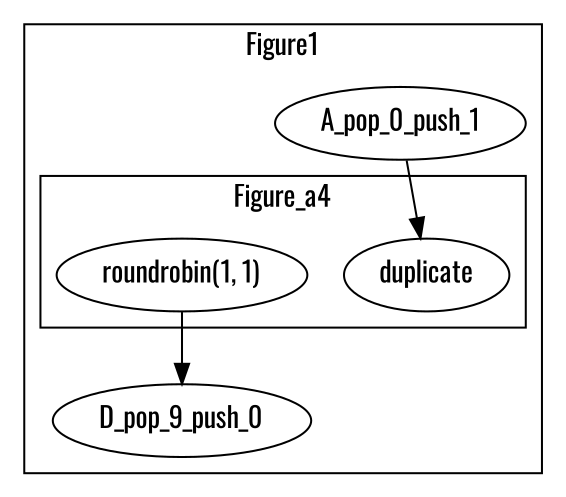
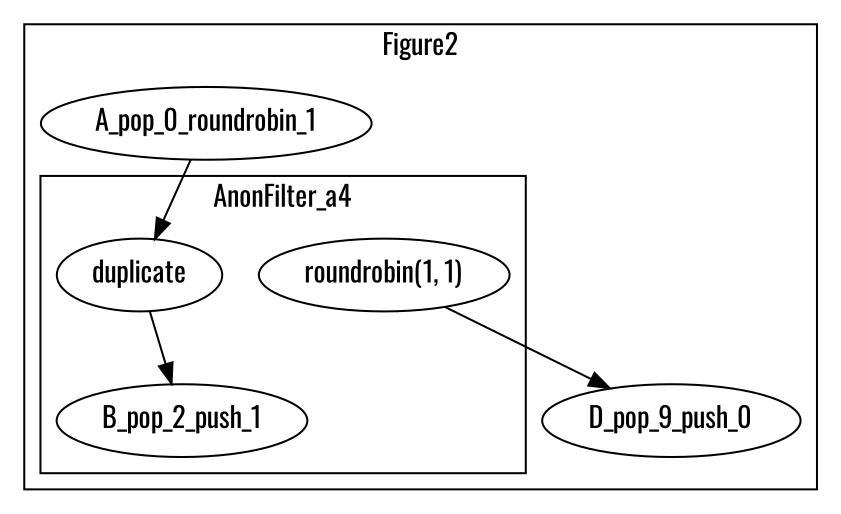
  digraph {
    fontname=Oswald
    node [fontname=Oswald]
    edge [fontname=Oswald]
    n1 [label=duplicate]
+   n2 [label=B_pop_2_push_1]
    n3 [label="roundrobin(1, 1)"]
-   n4 [label=A_pop_0_push_1]
+   n4 [label=A_pop_0_roundrobin_1]
    n5 [label=D_pop_9_push_0]
    subgraph cluster_1 {
-     label=Figure1
+     label=Figure2
      n4
      n5
      subgraph cluster_2 {
-       label=Figure_a4
+       label=AnonFilter_a4
        n1
+       n2
        n3
      }
    }
+   n1 -> n2
    n3 -> n5
    n4 -> n1
  }
